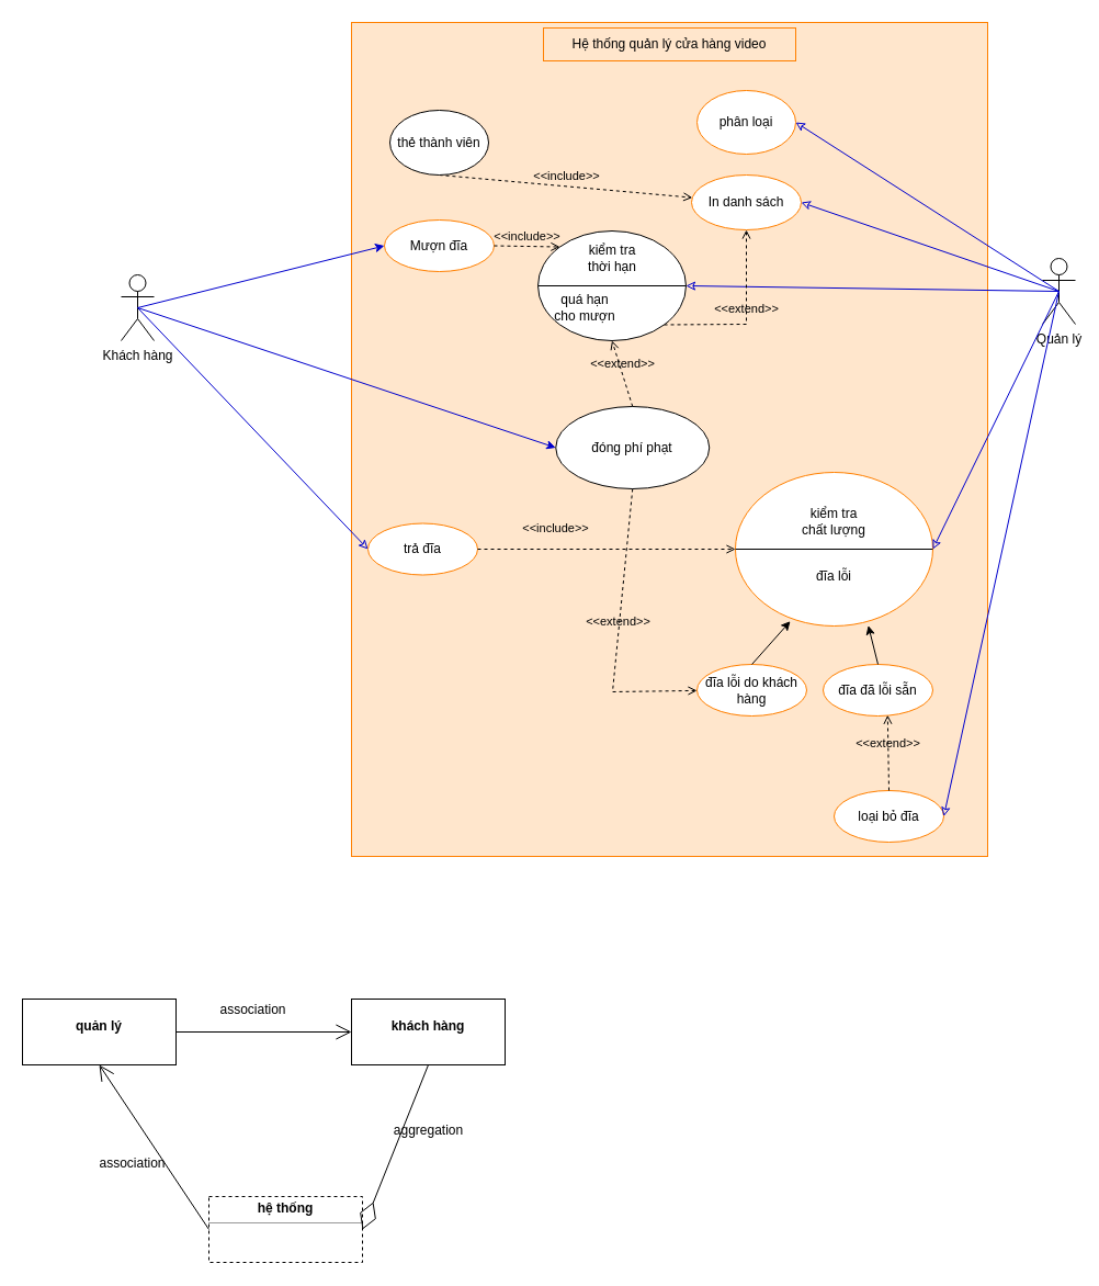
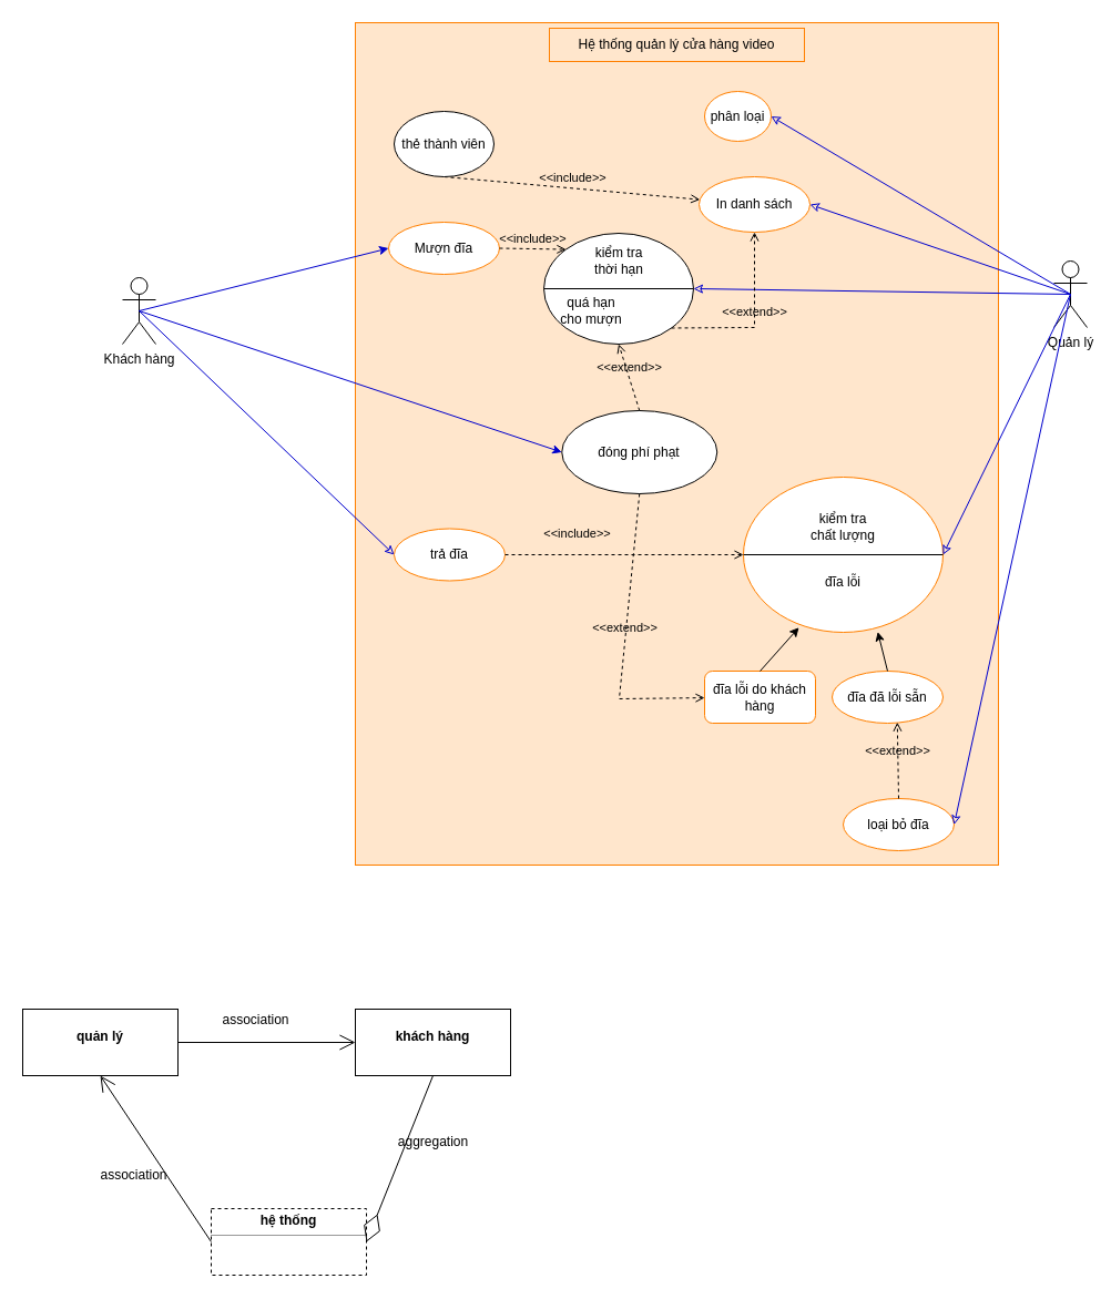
  <mxCell id="0" />
  <mxCell id="1" parent="0" />
  <mxCell id="2" value="" style="rounded=0;whiteSpace=wrap;html=1;fillColor=#ffe6cc;strokeColor=#FF8000;" parent="1" vertex="1"><mxGeometry x="320" width="580" height="760" as="geometry" y="20" /></mxCell>
  <mxCell id="3" style="edgeStyle=none;rounded=0;orthogonalLoop=1;jettySize=auto;html=1;entryX=0;entryY=0.5;entryDx=0;entryDy=0;strokeColor=#0000CC;exitX=0.5;exitY=0.5;exitDx=0;exitDy=0;exitPerimeter=0;" parent="1" source="4" target="9" edge="1"><mxGeometry relative="1" as="geometry" /></mxCell>
  <mxCell id="4" value="Khách hàng" style="shape=umlActor;verticalLabelPosition=bottom;verticalAlign=top;html=1;outlineConnect=0;" parent="1" vertex="1"><mxGeometry x="110" y="250" width="30" height="60" as="geometry" /></mxCell>
- <mxCell id="5" value="phân loại" style="ellipse;whiteSpace=wrap;html=1;strokeColor=#FF8000;" parent="1" vertex="1"><mxGeometry x="635" y="82" width="90" height="58" as="geometry" /></mxCell>
+ <mxCell id="5" value="phân loại" style="ellipse;whiteSpace=wrap;html=1;strokeColor=#FF8000;" parent="1" vertex="1"><mxGeometry x="635" y="82" width="60" height="45" as="geometry" /></mxCell>
  <mxCell id="6" value="In danh sách" style="ellipse;whiteSpace=wrap;html=1;strokeColor=#FF8000;" parent="1" vertex="1"><mxGeometry x="630" y="159" width="100" height="50" as="geometry" /></mxCell>
  <mxCell id="7" style="edgeStyle=none;rounded=0;orthogonalLoop=1;jettySize=auto;html=1;entryX=1;entryY=0.5;entryDx=0;entryDy=0;startArrow=none;startFill=0;endArrow=classic;endFill=0;strokeColor=#0000CC;exitX=0.5;exitY=0.5;exitDx=0;exitDy=0;exitPerimeter=0;" parent="1" source="8" target="5" edge="1"><mxGeometry relative="1" as="geometry" /></mxCell>
  <mxCell id="8" value="Quản lý" style="shape=umlActor;verticalLabelPosition=bottom;verticalAlign=top;html=1;outlineConnect=0;" parent="1" vertex="1"><mxGeometry x="950" y="235" width="30" height="60" as="geometry" /></mxCell>
  <mxCell id="9" value="Mượn đĩa" style="ellipse;whiteSpace=wrap;html=1;strokeColor=#FF8000;" parent="1" vertex="1"><mxGeometry x="350" y="200" width="100" height="47" as="geometry" /></mxCell>
  <mxCell id="10" value="Hệ thống quản lý cửa hàng video" style="rounded=0;whiteSpace=wrap;html=1;fontSize=12;fillColor=#ffe6cc;strokeColor=#FF8000;" parent="1" vertex="1"><mxGeometry x="495" y="25" width="230" height="30" as="geometry" /></mxCell>
  <mxCell id="11" value="&amp;lt;&amp;lt;include&amp;gt;&amp;gt;" style="html=1;verticalAlign=bottom;labelBackgroundColor=none;endArrow=open;endFill=0;dashed=1;rounded=0;exitX=0.5;exitY=1;exitDx=0;exitDy=0;" parent="1" source="12" target="6" edge="1"><mxGeometry width="160" relative="1" as="geometry"><mxPoint x="360" y="140" as="sourcePoint" /><mxPoint x="530" y="130" as="targetPoint" /></mxGeometry></mxCell>
  <mxCell id="12" value="thẻ thành viên" style="ellipse;whiteSpace=wrap;html=1;" parent="1" vertex="1"><mxGeometry x="355" y="100" width="90" height="59" as="geometry" /></mxCell>
  <mxCell id="13" value="" style="ellipse;whiteSpace=wrap;html=1;" parent="1" vertex="1"><mxGeometry x="490" y="210" width="135" height="100" as="geometry" /></mxCell>
  <mxCell id="14" value="kiểm tra thời hạn" style="text;html=1;strokeColor=none;fillColor=none;align=center;verticalAlign=middle;whiteSpace=wrap;rounded=0;" parent="1" vertex="1"><mxGeometry x="527.5" y="220" width="60" height="30" as="geometry" /></mxCell>
  <mxCell id="15" value="" style="endArrow=none;html=1;rounded=0;exitX=0;exitY=0.5;exitDx=0;exitDy=0;entryX=1;entryY=0.5;entryDx=0;entryDy=0;" parent="1" source="13" target="13" edge="1"><mxGeometry width="50" height="50" relative="1" as="geometry"><mxPoint x="640" y="320" as="sourcePoint" /><mxPoint x="690" y="270" as="targetPoint" /></mxGeometry></mxCell>
  <mxCell id="16" value="quá hạn cho mượn" style="text;html=1;strokeColor=none;fillColor=none;align=center;verticalAlign=middle;whiteSpace=wrap;rounded=0;" parent="1" vertex="1"><mxGeometry x="502.5" y="265" width="60" height="30" as="geometry" /></mxCell>
  <mxCell id="17" style="edgeStyle=none;rounded=0;orthogonalLoop=1;jettySize=auto;html=1;entryX=1;entryY=0.5;entryDx=0;entryDy=0;startArrow=none;startFill=0;endArrow=classic;endFill=0;strokeColor=#0000CC;exitX=0.5;exitY=0.5;exitDx=0;exitDy=0;exitPerimeter=0;" parent="1" source="8" target="13" edge="1"><mxGeometry relative="1" as="geometry"><mxPoint x="910" y="443.043" as="sourcePoint" /><mxPoint x="690" y="297" as="targetPoint" /></mxGeometry></mxCell>
  <mxCell id="18" value="&amp;lt;&amp;lt;extend&amp;gt;&amp;gt;" style="html=1;verticalAlign=bottom;labelBackgroundColor=none;endArrow=open;endFill=0;dashed=1;rounded=0;entryX=0.5;entryY=1;entryDx=0;entryDy=0;exitX=0.5;exitY=0;exitDx=0;exitDy=0;" parent="1" source="19" target="13" edge="1"><mxGeometry width="160" relative="1" as="geometry"><mxPoint x="520" y="370" as="sourcePoint" /><mxPoint x="680" y="370" as="targetPoint" /></mxGeometry></mxCell>
  <mxCell id="19" value="đóng phí phạt" style="ellipse;whiteSpace=wrap;html=1;" parent="1" vertex="1"><mxGeometry x="506.25" y="370" width="140" height="75" as="geometry" /></mxCell>
  <mxCell id="20" style="edgeStyle=none;rounded=0;orthogonalLoop=1;jettySize=auto;html=1;entryX=0;entryY=0.5;entryDx=0;entryDy=0;strokeColor=#0000CC;exitX=0.5;exitY=0.5;exitDx=0;exitDy=0;exitPerimeter=0;" parent="1" source="4" target="19" edge="1"><mxGeometry relative="1" as="geometry"><mxPoint x="165" y="104.179" as="sourcePoint" /><mxPoint x="360" y="223.5" as="targetPoint" /></mxGeometry></mxCell>
  <mxCell id="21" value="&amp;lt;&amp;lt;include&amp;gt;&amp;gt;" style="html=1;verticalAlign=bottom;labelBackgroundColor=none;endArrow=open;endFill=0;dashed=1;rounded=0;exitX=1;exitY=0.5;exitDx=0;exitDy=0;entryX=0;entryY=0;entryDx=0;entryDy=0;" parent="1" source="9" target="13" edge="1"><mxGeometry width="160" relative="1" as="geometry"><mxPoint x="360" y="280" as="sourcePoint" /><mxPoint x="520" y="280" as="targetPoint" /></mxGeometry></mxCell>
  <mxCell id="22" value="&amp;lt;&amp;lt;extend&amp;gt;&amp;gt;" style="html=1;verticalAlign=bottom;labelBackgroundColor=none;endArrow=open;endFill=0;dashed=1;rounded=0;entryX=0.5;entryY=1;entryDx=0;entryDy=0;exitX=1;exitY=1;exitDx=0;exitDy=0;" parent="1" source="13" target="6" edge="1"><mxGeometry width="160" relative="1" as="geometry"><mxPoint x="610" y="310" as="sourcePoint" /><mxPoint x="770" y="310" as="targetPoint" /><Array as="points"><mxPoint x="680" y="295" /></Array></mxGeometry></mxCell>
  <mxCell id="23" value="" style="ellipse;whiteSpace=wrap;html=1;strokeColor=#FF8000;" parent="1" vertex="1"><mxGeometry x="670" y="430" width="180" height="140" as="geometry" /></mxCell>
- <mxCell id="24" value="trả đĩa" style="ellipse;whiteSpace=wrap;html=1;strokeColor=#FF8000;" parent="1" vertex="1"><mxGeometry x="335" y="476.5" width="100" height="47" as="geometry" /></mxCell>
+ <mxCell id="24" value="trả đĩa" style="ellipse;whiteSpace=wrap;html=1;strokeColor=#FF8000;" parent="1" vertex="1"><mxGeometry x="355" y="476.5" width="100" height="47" as="geometry" /></mxCell>
  <mxCell id="25" value="&amp;lt;&amp;lt;include&amp;gt;&amp;gt;" style="html=1;verticalAlign=bottom;labelBackgroundColor=none;endArrow=open;endFill=0;dashed=1;rounded=0;entryX=0;entryY=0.5;entryDx=0;entryDy=0;exitX=1;exitY=0.5;exitDx=0;exitDy=0;" parent="1" source="24" target="23" edge="1"><mxGeometry x="-0.395" y="10" width="160" relative="1" as="geometry"><mxPoint x="390" y="493" as="sourcePoint" /><mxPoint x="550" y="493" as="targetPoint" /><mxPoint as="offset" /></mxGeometry></mxCell>
  <mxCell id="26" style="edgeStyle=none;rounded=0;orthogonalLoop=1;jettySize=auto;html=1;entryX=1;entryY=0.5;entryDx=0;entryDy=0;startArrow=none;startFill=0;endArrow=classic;endFill=0;strokeColor=#0000CC;exitX=0.5;exitY=0.5;exitDx=0;exitDy=0;exitPerimeter=0;" parent="1" source="8" target="6" edge="1"><mxGeometry relative="1" as="geometry"><mxPoint x="955" y="277" as="sourcePoint" /><mxPoint x="635" y="270" as="targetPoint" /></mxGeometry></mxCell>
  <mxCell id="27" style="edgeStyle=none;rounded=0;orthogonalLoop=1;jettySize=auto;html=1;entryX=1;entryY=0.5;entryDx=0;entryDy=0;startArrow=none;startFill=0;endArrow=classic;endFill=0;strokeColor=#0000CC;exitX=0.5;exitY=0.5;exitDx=0;exitDy=0;exitPerimeter=0;" parent="1" source="8" target="23" edge="1"><mxGeometry relative="1" as="geometry"><mxPoint x="965" y="287" as="sourcePoint" /><mxPoint x="645" y="280" as="targetPoint" /></mxGeometry></mxCell>
  <mxCell id="28" style="edgeStyle=none;rounded=0;orthogonalLoop=1;jettySize=auto;html=1;entryX=0;entryY=0.5;entryDx=0;entryDy=0;startArrow=none;startFill=0;endArrow=classic;endFill=0;strokeColor=#0000CC;exitX=0.5;exitY=0.5;exitDx=0;exitDy=0;exitPerimeter=0;" parent="1" source="4" target="24" edge="1"><mxGeometry relative="1" as="geometry"><mxPoint x="975" y="297" as="sourcePoint" /><mxPoint x="655" y="290" as="targetPoint" /></mxGeometry></mxCell>
  <mxCell id="29" value="" style="endArrow=none;html=1;rounded=0;exitX=0;exitY=0.5;exitDx=0;exitDy=0;" parent="1" source="23" edge="1"><mxGeometry width="50" height="50" relative="1" as="geometry"><mxPoint x="860" y="540" as="sourcePoint" /><mxPoint x="850" y="500" as="targetPoint" /></mxGeometry></mxCell>
  <mxCell id="30" value="kiểm tra chất lượng" style="text;html=1;strokeColor=none;fillColor=none;align=center;verticalAlign=middle;whiteSpace=wrap;rounded=0;" parent="1" vertex="1"><mxGeometry x="730" y="460" width="60" height="30" as="geometry" /></mxCell>
  <mxCell id="31" value="đĩa lỗi" style="text;html=1;strokeColor=none;fillColor=none;align=center;verticalAlign=middle;whiteSpace=wrap;rounded=0;" parent="1" vertex="1"><mxGeometry x="730" y="510" width="60" height="30" as="geometry" /></mxCell>
- <mxCell id="32" value="đĩa lỗi do khách hàng" style="ellipse;whiteSpace=wrap;html=1;strokeColor=#FF8000;" parent="1" vertex="1"><mxGeometry x="635" y="605" width="100" height="47" as="geometry" /></mxCell>
+ <mxCell id="32" value="đĩa lỗi do khách hàng" style="whiteSpace=wrap;html=1;strokeColor=#FF8000;rounded=1;" parent="1" vertex="1"><mxGeometry x="635" y="605" width="100" height="47" as="geometry" /></mxCell>
  <mxCell id="33" value="đĩa đã lỗi sẵn" style="ellipse;whiteSpace=wrap;html=1;strokeColor=#FF8000;" parent="1" vertex="1"><mxGeometry x="750" y="605" width="100" height="47" as="geometry" /></mxCell>
  <mxCell id="34" value="" style="endArrow=classic;html=1;rounded=0;exitX=0.5;exitY=0;exitDx=0;exitDy=0;entryX=0.278;entryY=0.969;entryDx=0;entryDy=0;entryPerimeter=0;" parent="1" source="32" target="23" edge="1"><mxGeometry width="50" height="50" relative="1" as="geometry"><mxPoint x="630" y="600" as="sourcePoint" /><mxPoint x="670" y="550" as="targetPoint" /></mxGeometry></mxCell>
  <mxCell id="35" value="" style="endArrow=classic;html=1;rounded=0;exitX=0.5;exitY=0;exitDx=0;exitDy=0;entryX=0.673;entryY=0.997;entryDx=0;entryDy=0;entryPerimeter=0;" parent="1" source="33" target="23" edge="1"><mxGeometry width="50" height="50" relative="1" as="geometry"><mxPoint x="609" y="590" as="sourcePoint" /><mxPoint x="718" y="561" as="targetPoint" /></mxGeometry></mxCell>
  <mxCell id="36" value="&amp;lt;&amp;lt;extend&amp;gt;&amp;gt;" style="html=1;verticalAlign=bottom;labelBackgroundColor=none;endArrow=open;endFill=0;dashed=1;rounded=0;exitX=0.5;exitY=1;exitDx=0;exitDy=0;" parent="1" source="19" target="32" edge="1"><mxGeometry width="160" relative="1" as="geometry"><mxPoint x="440" y="590" as="sourcePoint" /><mxPoint x="600" y="590" as="targetPoint" /><Array as="points"><mxPoint x="558" y="630" /></Array></mxGeometry></mxCell>
  <mxCell id="37" value="loại bỏ đĩa" style="ellipse;whiteSpace=wrap;html=1;strokeColor=#FF8000;" parent="1" vertex="1"><mxGeometry x="760" y="720" width="100" height="47" as="geometry" /></mxCell>
  <mxCell id="38" style="edgeStyle=none;rounded=0;orthogonalLoop=1;jettySize=auto;html=1;entryX=1;entryY=0.5;entryDx=0;entryDy=0;startArrow=none;startFill=0;endArrow=classic;endFill=0;strokeColor=#0000CC;exitX=0.5;exitY=0.5;exitDx=0;exitDy=0;exitPerimeter=0;" parent="1" source="8" target="37" edge="1"><mxGeometry relative="1" as="geometry"><mxPoint x="955" y="277" as="sourcePoint" /><mxPoint x="860" y="510" as="targetPoint" /></mxGeometry></mxCell>
  <mxCell id="39" value="&amp;lt;&amp;lt;extend&amp;gt;&amp;gt;" style="html=1;verticalAlign=bottom;labelBackgroundColor=none;endArrow=open;endFill=0;dashed=1;rounded=0;entryX=0.588;entryY=0.983;entryDx=0;entryDy=0;exitX=0.5;exitY=0;exitDx=0;exitDy=0;entryPerimeter=0;" parent="1" source="37" target="33" edge="1"><mxGeometry width="160" relative="1" as="geometry"><mxPoint x="698" y="769.7" as="sourcePoint" /><mxPoint x="635.237" y="570" as="targetPoint" /><Array as="points" /></mxGeometry></mxCell>
  <mxCell id="40" value="&lt;p style=&quot;margin: 0px ; margin-top: 4px ; text-align: center&quot;&gt;&lt;br&gt;&lt;b&gt;quản lý&lt;/b&gt;&lt;/p&gt;" style="verticalAlign=top;align=left;overflow=fill;fontSize=12;fontFamily=Helvetica;html=1;" vertex="1" parent="1"><mxGeometry x="20" y="910" width="140" height="60" as="geometry" /></mxCell>
  <mxCell id="41" value="&lt;p style=&quot;margin: 0px ; margin-top: 4px ; text-align: center&quot;&gt;&lt;br&gt;&lt;b&gt;khách hàng&lt;/b&gt;&lt;/p&gt;" style="verticalAlign=top;align=left;overflow=fill;fontSize=12;fontFamily=Helvetica;html=1;" vertex="1" parent="1"><mxGeometry x="320" y="910" width="140" height="60" as="geometry" /></mxCell>
  <mxCell id="42" value="&lt;p style=&quot;margin: 0px ; margin-top: 4px ; text-align: center&quot;&gt;&lt;b&gt;hệ thống&lt;/b&gt;&lt;/p&gt;&lt;hr size=&quot;1&quot;&gt;&lt;div style=&quot;height: 2px&quot;&gt;&lt;/div&gt;" style="verticalAlign=top;align=left;overflow=fill;fontSize=12;fontFamily=Helvetica;html=1;dashed=1;" vertex="1" parent="1"><mxGeometry x="190" y="1090" width="140" height="60" as="geometry" /></mxCell>
  <mxCell id="43" value="" style="endArrow=open;endFill=1;endSize=12;html=1;exitX=1;exitY=0.5;exitDx=0;exitDy=0;entryX=0;entryY=0.5;entryDx=0;entryDy=0;" edge="1" parent="1" source="40" target="41"><mxGeometry width="160" relative="1" as="geometry"><mxPoint x="240" y="900" as="sourcePoint" /><mxPoint x="400" y="900" as="targetPoint" /></mxGeometry></mxCell>
  <mxCell id="44" value="" style="endArrow=diamondThin;endFill=0;endSize=24;html=1;entryX=1;entryY=0.5;entryDx=0;entryDy=0;exitX=0.5;exitY=1;exitDx=0;exitDy=0;" edge="1" parent="1" source="41" target="42"><mxGeometry width="160" relative="1" as="geometry"><mxPoint x="380" y="1040" as="sourcePoint" /><mxPoint x="540" y="1040" as="targetPoint" /></mxGeometry></mxCell>
  <mxCell id="45" value="" style="endArrow=open;endFill=1;endSize=12;html=1;exitX=0;exitY=0.5;exitDx=0;exitDy=0;entryX=0.5;entryY=1;entryDx=0;entryDy=0;" edge="1" parent="1" source="42" target="40"><mxGeometry width="160" relative="1" as="geometry"><mxPoint x="60" y="1020" as="sourcePoint" /><mxPoint x="30" y="1010" as="targetPoint" /></mxGeometry></mxCell>
  <mxCell id="46" value="association" style="text;html=1;align=center;verticalAlign=middle;resizable=0;points=[];autosize=1;strokeColor=none;fillColor=none;" vertex="1" parent="1"><mxGeometry x="190" y="910" width="80" height="20" as="geometry" /></mxCell>
  <mxCell id="47" value="association" style="text;html=1;align=center;verticalAlign=middle;resizable=0;points=[];autosize=1;strokeColor=none;fillColor=none;" vertex="1" parent="1"><mxGeometry x="80" y="1050" width="80" height="20" as="geometry" /></mxCell>
  <mxCell id="48" value="aggregation" style="text;html=1;align=center;verticalAlign=middle;resizable=0;points=[];autosize=1;strokeColor=none;fillColor=none;" vertex="1" parent="1"><mxGeometry x="350" y="1020" width="80" height="20" as="geometry" /></mxCell>
